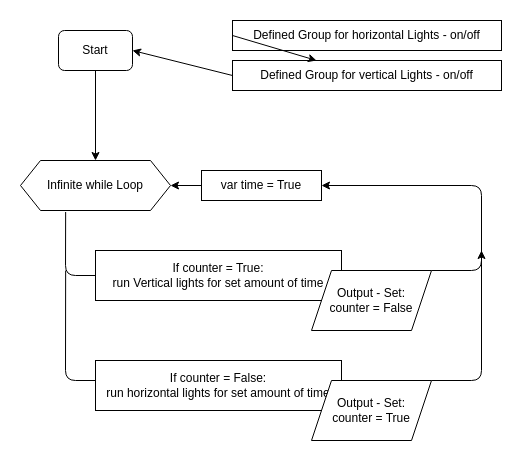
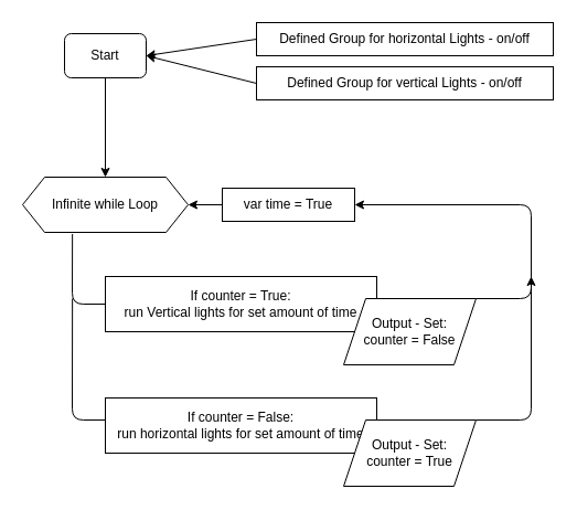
  <mxCell id="0" />
  <mxCell id="1" parent="0" />
  <mxCell id="2" value="Start" style="whiteSpace=wrap;html=1;rounded=1;" vertex="1" parent="1"><mxGeometry x="58" y="30" width="74" height="40" as="geometry" /></mxCell>
  <mxCell id="3" value="" style="endArrow=classic;html=1;exitX=0.5;exitY=1;exitDx=0;exitDy=0;entryX=0.5;entryY=0;entryDx=0;entryDy=0;" edge="1" parent="1" source="2" target="8"><mxGeometry width="50" height="50" relative="1" as="geometry"><mxPoint x="-39" y="60" as="sourcePoint" /><mxPoint x="95" y="100" as="targetPoint" /></mxGeometry></mxCell>
  <mxCell id="4" value="Defined Group for horizontal Lights - on/off" style="rounded=0;whiteSpace=wrap;html=1;" vertex="1" parent="1"><mxGeometry x="232" y="20" width="269" height="30" as="geometry" /></mxCell>
  <mxCell id="5" value="&lt;span&gt;Defined Group for vertical Lights - on/off&lt;/span&gt;" style="rounded=0;whiteSpace=wrap;html=1;" vertex="1" parent="1"><mxGeometry x="232" y="60" width="269" height="30" as="geometry" /></mxCell>
- <mxCell id="6" value="" style="endArrow=classic;html=1;exitX=0;exitY=0.5;exitDx=0;exitDy=0;" edge="1" parent="1" source="4" target="5"><mxGeometry width="50" height="50" relative="1" as="geometry"><mxPoint x="221" y="80" as="sourcePoint" /><mxPoint x="271" y="30" as="targetPoint" /></mxGeometry></mxCell>
+ <mxCell id="6" value="" style="endArrow=classic;html=1;exitX=0;exitY=0.5;exitDx=0;exitDy=0;entryX=1;entryY=0.5;entryDx=0;entryDy=0;" edge="1" parent="1" source="4" target="2"><mxGeometry width="50" height="50" relative="1" as="geometry"><mxPoint x="221" y="80" as="sourcePoint" /><mxPoint x="271" y="30" as="targetPoint" /></mxGeometry></mxCell>
  <mxCell id="7" value="" style="endArrow=classic;html=1;exitX=0;exitY=0.5;exitDx=0;exitDy=0;entryX=1;entryY=0.5;entryDx=0;entryDy=0;" edge="1" parent="1" source="5" target="2"><mxGeometry width="50" height="50" relative="1" as="geometry"><mxPoint x="242" y="45" as="sourcePoint" /><mxPoint x="142" y="60" as="targetPoint" /></mxGeometry></mxCell>
  <mxCell id="8" value="Infinite while Loop" style="shape=hexagon;perimeter=hexagonPerimeter2;whiteSpace=wrap;html=1;fixedSize=1;" vertex="1" parent="1"><mxGeometry x="20" y="160" width="150" height="50" as="geometry" /></mxCell>
  <mxCell id="9" value="If counter = True:&lt;br&gt;run Vertical lights for set amount of time" style="rounded=0;whiteSpace=wrap;html=1;" vertex="1" parent="1"><mxGeometry x="95" y="250" width="246" height="50" as="geometry" /></mxCell>
  <mxCell id="10" value="var time = True" style="rounded=0;whiteSpace=wrap;html=1;" vertex="1" parent="1"><mxGeometry x="201" y="170" width="120" height="30" as="geometry" /></mxCell>
  <mxCell id="11" value="Output - Set:&lt;br&gt;counter = False" style="shape=parallelogram;perimeter=parallelogramPerimeter;whiteSpace=wrap;html=1;fixedSize=1;" vertex="1" parent="1"><mxGeometry x="311" y="270" width="120" height="60" as="geometry" /></mxCell>
  <mxCell id="12" value="" style="endArrow=none;html=1;entryX=0.301;entryY=1.03;entryDx=0;entryDy=0;entryPerimeter=0;exitX=0;exitY=0.5;exitDx=0;exitDy=0;" edge="1" parent="1" source="9" target="8"><mxGeometry width="50" height="50" relative="1" as="geometry"><mxPoint x="21" y="290" as="sourcePoint" /><mxPoint x="71" y="240" as="targetPoint" /><Array as="points"><mxPoint x="65" y="275" /></Array></mxGeometry></mxCell>
  <mxCell id="13" value="" style="endArrow=none;html=1;entryX=0.301;entryY=1.03;entryDx=0;entryDy=0;entryPerimeter=0;" edge="1" parent="1"><mxGeometry width="50" height="50" relative="1" as="geometry"><mxPoint x="95" y="380" as="sourcePoint" /><mxPoint x="65.15" y="270" as="targetPoint" /><Array as="points"><mxPoint x="65" y="380" /></Array></mxGeometry></mxCell>
  <mxCell id="14" value="If counter = False:&lt;br&gt;run horizontal lights for set amount of time" style="rounded=0;whiteSpace=wrap;html=1;" vertex="1" parent="1"><mxGeometry x="95" y="360" width="246" height="50" as="geometry" /></mxCell>
  <mxCell id="15" value="Output - Set:&lt;br&gt;counter = True" style="shape=parallelogram;perimeter=parallelogramPerimeter;whiteSpace=wrap;html=1;fixedSize=1;" vertex="1" parent="1"><mxGeometry x="311" y="380" width="120" height="60" as="geometry" /></mxCell>
  <mxCell id="16" value="" style="endArrow=classic;html=1;exitX=0;exitY=0.5;exitDx=0;exitDy=0;entryX=1;entryY=0.5;entryDx=0;entryDy=0;" edge="1" parent="1" source="10" target="8"><mxGeometry width="50" height="50" relative="1" as="geometry"><mxPoint x="161" y="150" as="sourcePoint" /><mxPoint x="211" y="100" as="targetPoint" /></mxGeometry></mxCell>
  <mxCell id="17" value="" style="endArrow=classic;html=1;exitX=1;exitY=0;exitDx=0;exitDy=0;entryX=1;entryY=0.5;entryDx=0;entryDy=0;" edge="1" parent="1" source="11" target="10"><mxGeometry width="50" height="50" relative="1" as="geometry"><mxPoint x="421" y="340" as="sourcePoint" /><mxPoint x="481" y="170" as="targetPoint" /><Array as="points"><mxPoint x="481" y="270" /><mxPoint x="481" y="185" /></Array></mxGeometry></mxCell>
  <mxCell id="18" value="" style="endArrow=classic;html=1;exitX=1;exitY=0;exitDx=0;exitDy=0;" edge="1" parent="1" source="15"><mxGeometry width="50" height="50" relative="1" as="geometry"><mxPoint x="431" y="430" as="sourcePoint" /><mxPoint x="481" y="250" as="targetPoint" /><Array as="points"><mxPoint x="481" y="380" /></Array></mxGeometry></mxCell>
